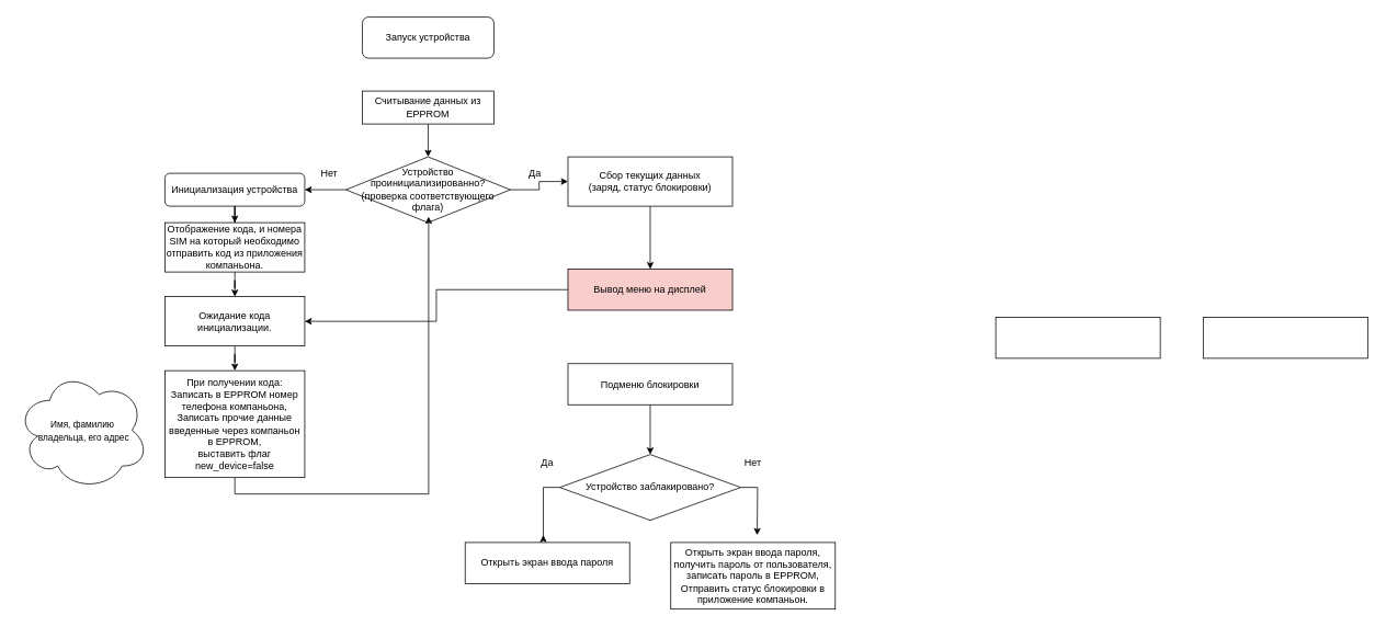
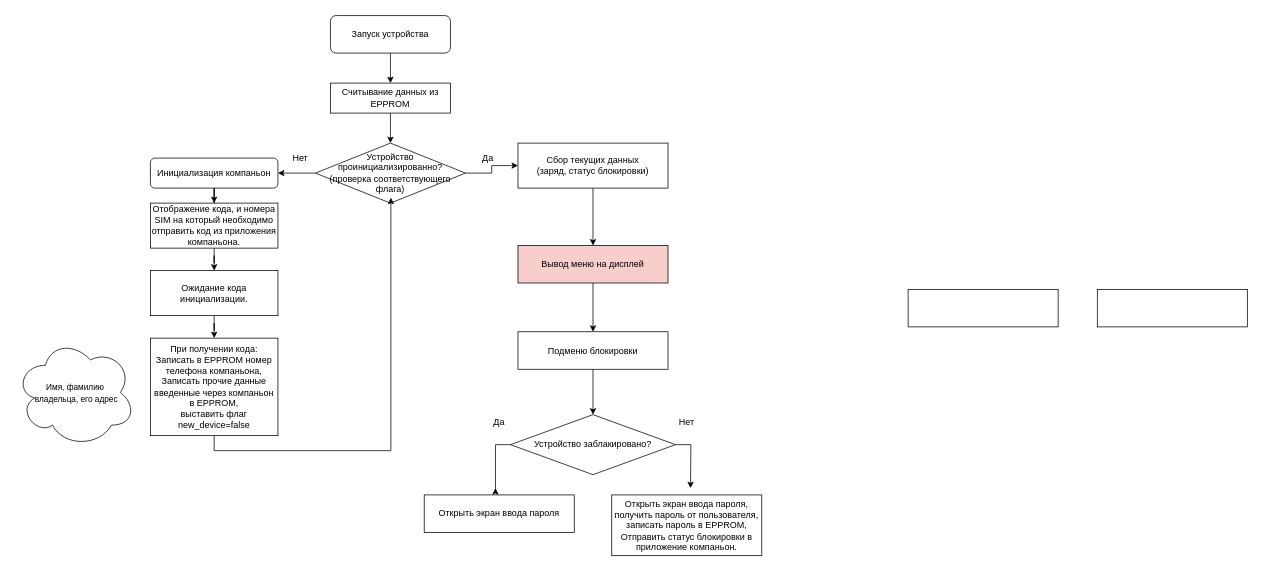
  <mxCell id="0" />
  <mxCell id="1" parent="0" />
+ <mxCell id="2" value="" style="edgeStyle=orthogonalEdgeStyle;rounded=0;orthogonalLoop=1;jettySize=auto;html=1;" edge="1" parent="1" source="3" target="18"><mxGeometry relative="1" as="geometry" /></mxCell>
  <mxCell id="3" value="Запуск устройства" style="rounded=1;whiteSpace=wrap;html=1;" vertex="1" parent="1"><mxGeometry x="440" y="20" width="160" height="50" as="geometry" /></mxCell>
  <mxCell id="4" style="edgeStyle=orthogonalEdgeStyle;rounded=0;orthogonalLoop=1;jettySize=auto;html=1;exitX=0;exitY=0.5;exitDx=0;exitDy=0;" edge="1" parent="1" source="6" target="8"><mxGeometry relative="1" as="geometry" /></mxCell>
  <mxCell id="5" style="edgeStyle=orthogonalEdgeStyle;rounded=0;orthogonalLoop=1;jettySize=auto;html=1;exitX=1;exitY=0.5;exitDx=0;exitDy=0;entryX=0;entryY=0.5;entryDx=0;entryDy=0;" edge="1" parent="1" source="6" target="21"><mxGeometry relative="1" as="geometry" /></mxCell>
  <mxCell id="6" value="Устройство проинициализированно?&lt;br&gt;(проверка соответствующего флага)&lt;br&gt;" style="rhombus;whiteSpace=wrap;html=1;" vertex="1" parent="1"><mxGeometry x="420" y="190" width="200" height="80" as="geometry" /></mxCell>
  <mxCell id="7" value="" style="edgeStyle=orthogonalEdgeStyle;rounded=0;orthogonalLoop=1;jettySize=auto;html=1;" edge="1" parent="1" source="8" target="12"><mxGeometry relative="1" as="geometry" /></mxCell>
- <mxCell id="8" value="Инициализация устройства" style="rounded=1;whiteSpace=wrap;html=1;" vertex="1" parent="1"><mxGeometry x="200" y="210" width="170" height="40" as="geometry" /></mxCell>
+ <mxCell id="8" value="Инициализация компаньон" style="rounded=1;whiteSpace=wrap;html=1;" vertex="1" parent="1"><mxGeometry x="200" y="210" width="170" height="40" as="geometry" /></mxCell>
  <mxCell id="9" value="Нет" style="text;html=1;strokeColor=none;fillColor=none;align=center;verticalAlign=middle;whiteSpace=wrap;rounded=0;" vertex="1" parent="1"><mxGeometry x="380" y="200" width="40" height="20" as="geometry" /></mxCell>
  <mxCell id="10" value="Да" style="text;html=1;strokeColor=none;fillColor=none;align=center;verticalAlign=middle;whiteSpace=wrap;rounded=0;" vertex="1" parent="1"><mxGeometry x="630" y="210" width="40" as="geometry" /></mxCell>
  <mxCell id="11" value="" style="edgeStyle=orthogonalEdgeStyle;rounded=0;orthogonalLoop=1;jettySize=auto;html=1;" edge="1" parent="1" source="12" target="14"><mxGeometry relative="1" as="geometry" /></mxCell>
  <mxCell id="12" value="Отображение кода, и номера SIM на который необходимо отправить код из приложения компаньона." style="rounded=0;whiteSpace=wrap;html=1;" vertex="1" parent="1"><mxGeometry x="200" y="270" width="170" height="60" as="geometry" /></mxCell>
  <mxCell id="13" value="" style="edgeStyle=orthogonalEdgeStyle;rounded=0;orthogonalLoop=1;jettySize=auto;html=1;" edge="1" parent="1" source="14" target="16"><mxGeometry relative="1" as="geometry" /></mxCell>
  <mxCell id="14" value="Ожидание кода инициализации." style="rounded=0;whiteSpace=wrap;html=1;" vertex="1" parent="1"><mxGeometry x="200" y="360" width="170" height="60" as="geometry" /></mxCell>
  <mxCell id="15" style="edgeStyle=orthogonalEdgeStyle;rounded=0;orthogonalLoop=1;jettySize=auto;html=1;exitX=0.5;exitY=1;exitDx=0;exitDy=0;entryX=0.503;entryY=0.91;entryDx=0;entryDy=0;entryPerimeter=0;" edge="1" parent="1" source="16" target="6"><mxGeometry relative="1" as="geometry" /></mxCell>
  <mxCell id="16" value="При получении кода:&lt;br&gt;Записать в EPPROM номер телефона компаньона,&lt;br&gt;Записать прочие данные введенные через компаньон в EPPROM,&lt;br&gt;выставить флаг new_device=false" style="rounded=0;whiteSpace=wrap;html=1;" vertex="1" parent="1"><mxGeometry x="200" y="450" width="170" height="130" as="geometry" /></mxCell>
  <mxCell id="17" value="" style="edgeStyle=orthogonalEdgeStyle;rounded=0;orthogonalLoop=1;jettySize=auto;html=1;" edge="1" parent="1" source="18" target="6"><mxGeometry relative="1" as="geometry" /></mxCell>
  <mxCell id="18" value="Считывание данных из EPPROM" style="rounded=0;whiteSpace=wrap;html=1;" vertex="1" parent="1"><mxGeometry x="440" y="110" width="160" height="40" as="geometry" /></mxCell>
  <mxCell id="19" value="&lt;font style=&quot;font-size: 11px&quot;&gt;Имя, фамилию&lt;br&gt;&amp;nbsp;владельца, его адрес&lt;/font&gt;" style="ellipse;shape=cloud;whiteSpace=wrap;html=1;" vertex="1" parent="1"><mxGeometry x="20" y="450" width="160" height="145" as="geometry" /></mxCell>
  <mxCell id="20" value="" style="edgeStyle=orthogonalEdgeStyle;rounded=0;orthogonalLoop=1;jettySize=auto;html=1;" edge="1" parent="1" source="21" target="23"><mxGeometry relative="1" as="geometry" /></mxCell>
  <mxCell id="21" value="Сбор текущих данных&lt;br&gt;(заряд, статус блокировки)&lt;br&gt;" style="rounded=0;whiteSpace=wrap;html=1;" vertex="1" parent="1"><mxGeometry x="690" y="190" width="200" height="60" as="geometry" /></mxCell>
- <mxCell id="22" value="" style="edgeStyle=orthogonalEdgeStyle;rounded=0;orthogonalLoop=1;jettySize=auto;html=1;" edge="1" parent="1" source="23" target="14"><mxGeometry relative="1" as="geometry" /></mxCell>
+ <mxCell id="22" value="" style="edgeStyle=orthogonalEdgeStyle;rounded=0;orthogonalLoop=1;jettySize=auto;html=1;" edge="1" parent="1" source="23" target="33"><mxGeometry relative="1" as="geometry" /></mxCell>
  <mxCell id="23" value="Вывод меню на дисплей" style="rounded=0;whiteSpace=wrap;html=1;fillColor=#f8cecc;" vertex="1" parent="1"><mxGeometry x="690" y="326.5" width="200" height="50" as="geometry" /></mxCell>
  <mxCell id="24" value="Открыть экран ввода пароля" style="rounded=0;whiteSpace=wrap;html=1;" vertex="1" parent="1"><mxGeometry x="565" y="659" width="200" height="50" as="geometry" /></mxCell>
  <mxCell id="25" value="" style="rounded=0;whiteSpace=wrap;html=1;" vertex="1" parent="1"><mxGeometry x="1210.072" y="385" width="200" height="50" as="geometry" /></mxCell>
  <mxCell id="26" value="" style="rounded=0;whiteSpace=wrap;html=1;" vertex="1" parent="1"><mxGeometry x="1462.286" y="385" width="200" height="50" as="geometry" /></mxCell>
  <mxCell id="27" style="edgeStyle=orthogonalEdgeStyle;rounded=0;orthogonalLoop=1;jettySize=auto;html=1;" edge="1" parent="1" source="29"><mxGeometry relative="1" as="geometry"><mxPoint x="660" y="650" as="targetPoint" /></mxGeometry></mxCell>
  <mxCell id="28" style="edgeStyle=orthogonalEdgeStyle;rounded=0;orthogonalLoop=1;jettySize=auto;html=1;" edge="1" parent="1" source="29"><mxGeometry relative="1" as="geometry"><mxPoint x="920" y="650" as="targetPoint" /></mxGeometry></mxCell>
  <mxCell id="29" value="Устройство заблакировано?" style="rhombus;whiteSpace=wrap;html=1;" vertex="1" parent="1"><mxGeometry x="680" y="552" width="220" height="80" as="geometry" /></mxCell>
  <mxCell id="30" value="Да" style="text;html=1;strokeColor=none;fillColor=none;align=center;verticalAlign=middle;whiteSpace=wrap;rounded=0;" vertex="1" parent="1"><mxGeometry x="645" y="551.5" width="40" height="20" as="geometry" /></mxCell>
  <mxCell id="31" value="Нет" style="text;html=1;strokeColor=none;fillColor=none;align=center;verticalAlign=middle;whiteSpace=wrap;rounded=0;" vertex="1" parent="1"><mxGeometry x="895" y="551.5" width="40" height="20" as="geometry" /></mxCell>
  <mxCell id="32" value="" style="edgeStyle=orthogonalEdgeStyle;rounded=0;orthogonalLoop=1;jettySize=auto;html=1;" edge="1" parent="1" source="33" target="29"><mxGeometry relative="1" as="geometry" /></mxCell>
  <mxCell id="33" value="Подменю блокировки" style="rounded=0;whiteSpace=wrap;html=1;" vertex="1" parent="1"><mxGeometry x="690" y="441.5" width="200" height="50" as="geometry" /></mxCell>
  <mxCell id="34" value="Открыть экран ввода пароля, получить пароль от пользователя, записать пароль в EPPROM,&lt;br&gt;Отправить статус блокировки в приложение компаньон.&lt;br&gt;" style="rounded=0;whiteSpace=wrap;html=1;" vertex="1" parent="1"><mxGeometry x="815" y="659" width="200" height="81" as="geometry" /></mxCell>
